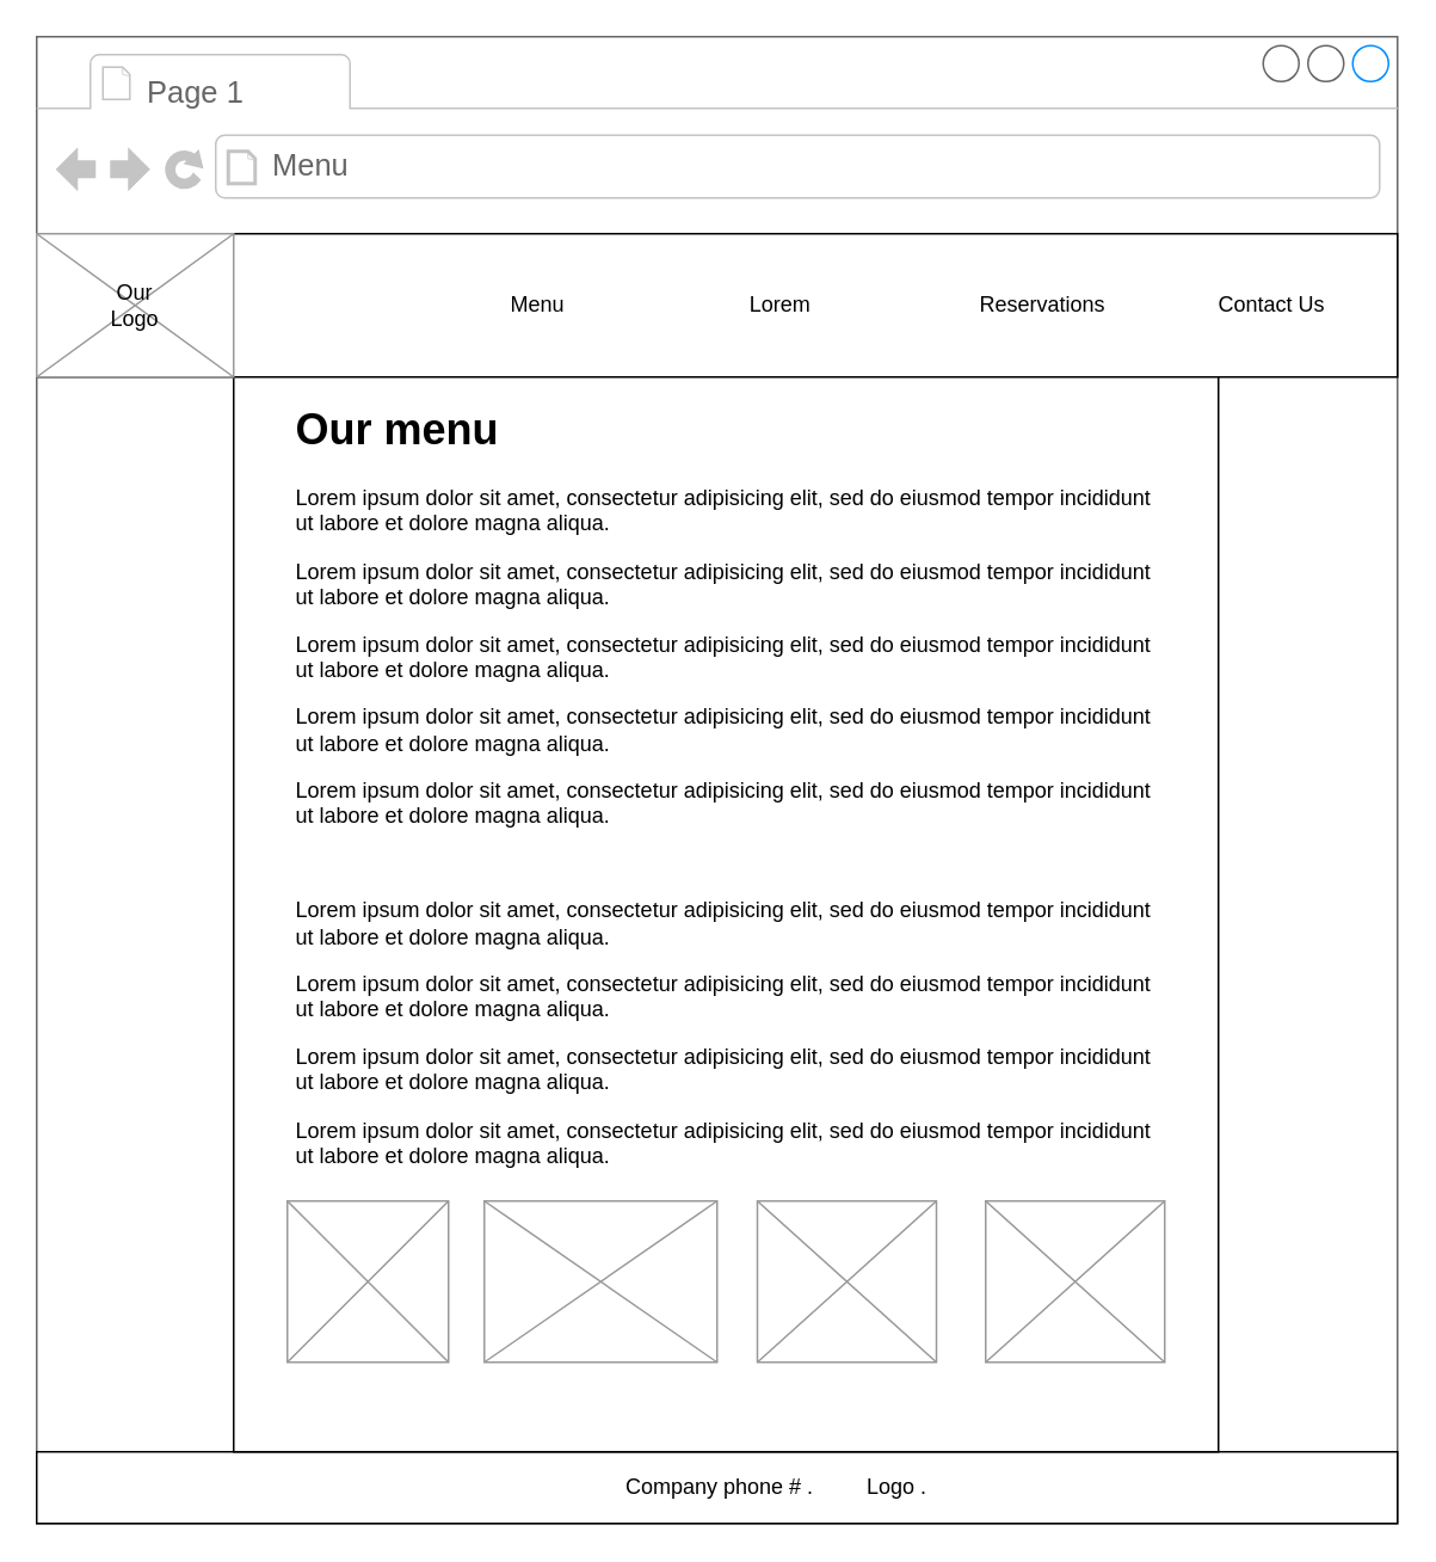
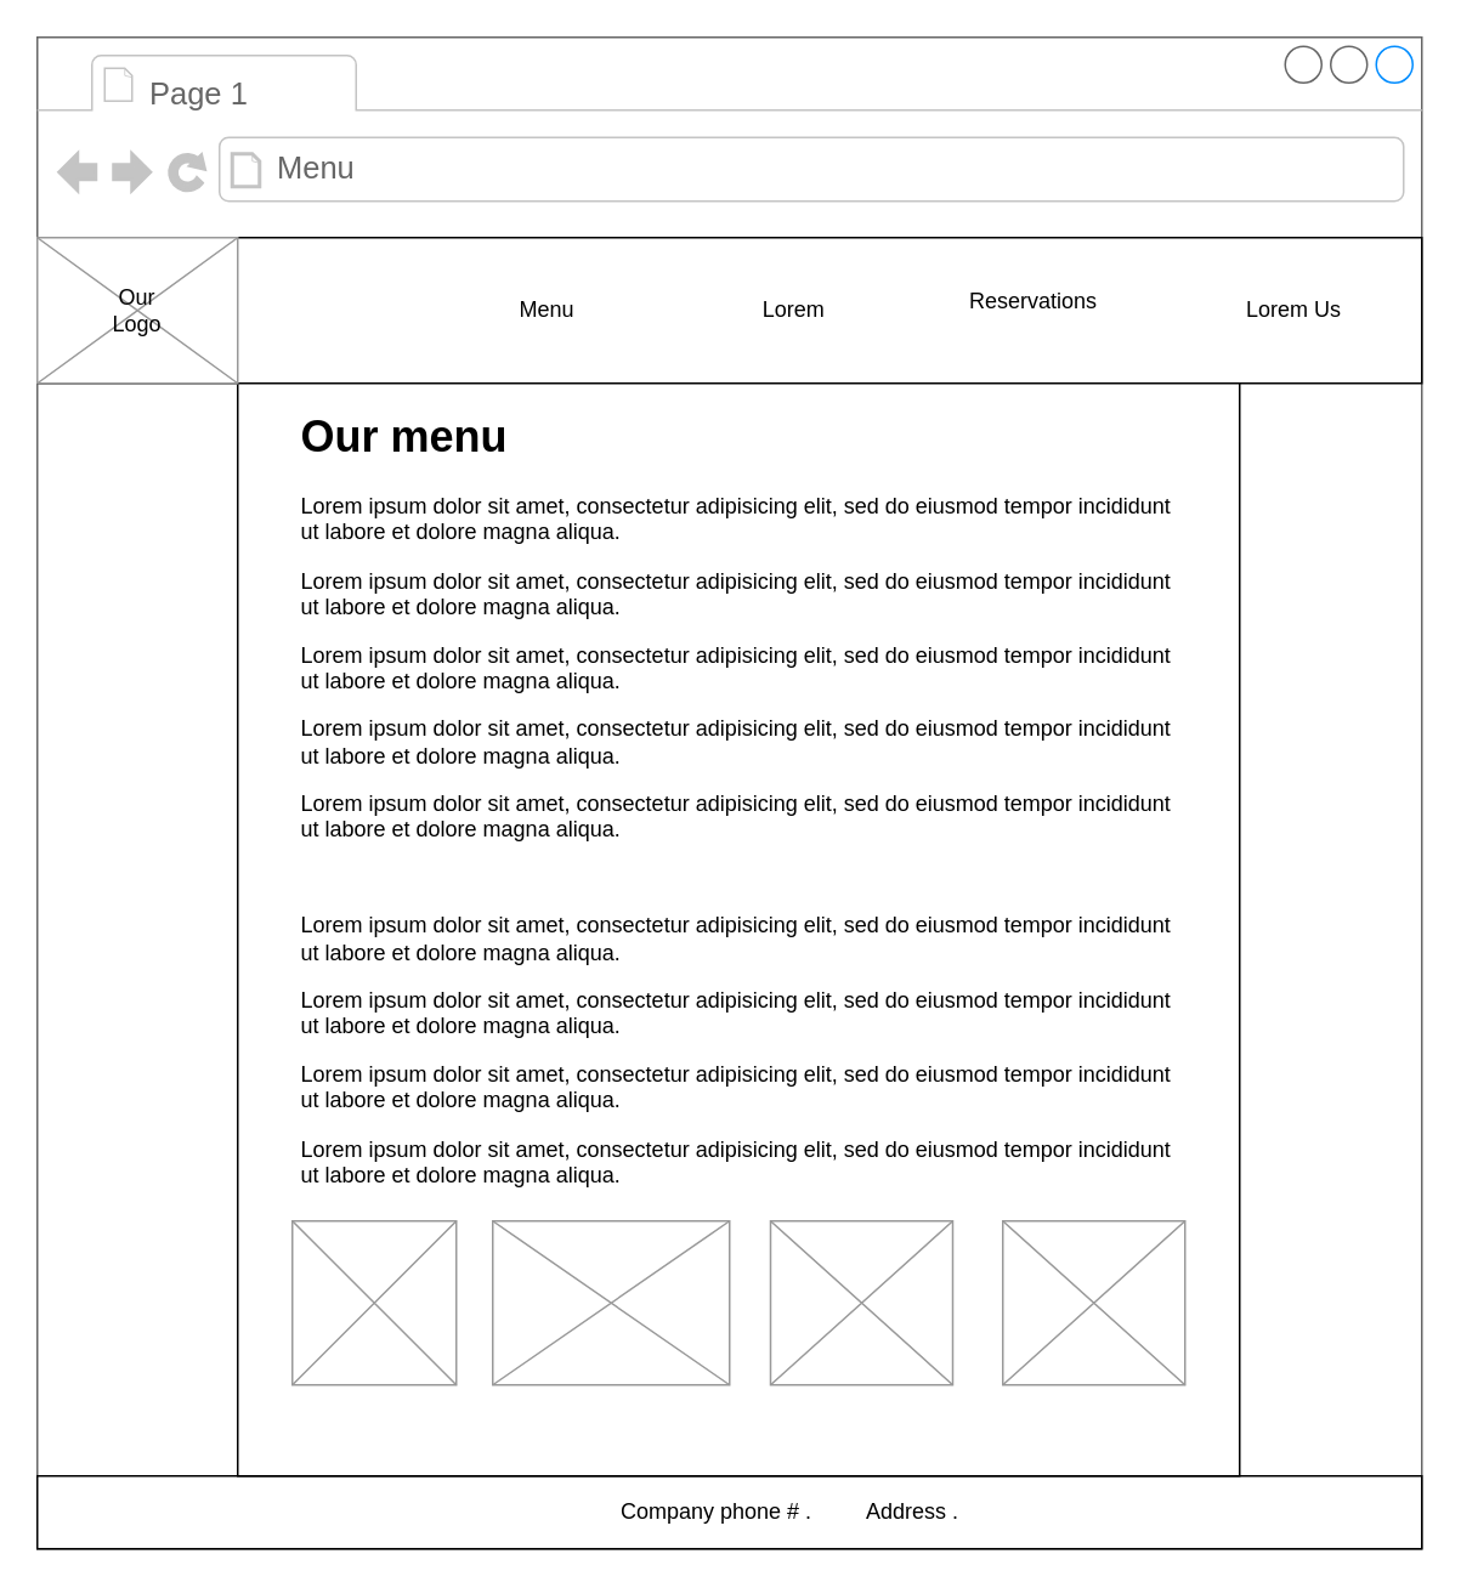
  <mxCell id="0" />
  <mxCell id="1" parent="0" />
  <mxCell id="2" value="&lt;br&gt;&lt;br&gt;" style="strokeWidth=1;shadow=0;dashed=0;align=center;html=1;shape=mxgraph.mockup.containers.browserWindow;rSize=0;fillColor=#ffffff;strokeColor=#666666;strokeColor2=#008cff;strokeColor3=#c4c4c4;mainText=,;recursiveResize=0;" parent="1" vertex="1"><mxGeometry y="20" width="760" height="830" as="geometry" x="20" /></mxCell>
  <mxCell id="3" value="Page 1" style="strokeWidth=1;shadow=0;dashed=0;align=center;html=1;shape=mxgraph.mockup.containers.anchor;fontSize=17;fontColor=#666666;align=left;" parent="2" vertex="1"><mxGeometry x="60" y="12" width="110" height="40" as="geometry" /></mxCell>
  <mxCell id="4" value="Menu" style="strokeWidth=1;shadow=0;dashed=0;align=center;html=1;shape=mxgraph.mockup.containers.anchor;rSize=0;fontSize=17;fontColor=#666666;align=left;" parent="2" vertex="1"><mxGeometry x="130" y="60" width="250" height="26" as="geometry" /></mxCell>
  <mxCell id="5" value="" style="rounded=0;whiteSpace=wrap;html=1;" parent="2" vertex="1"><mxGeometry y="110" width="760" height="80" as="geometry" /></mxCell>
  <mxCell id="6" value="" style="rounded=0;whiteSpace=wrap;html=1;" parent="2" vertex="1"><mxGeometry y="790" width="760" height="40" as="geometry" /></mxCell>
  <mxCell id="7" value="Menu" style="text;html=1;strokeColor=none;fillColor=none;align=center;verticalAlign=middle;whiteSpace=wrap;rounded=0;" parent="2" vertex="1"><mxGeometry x="220" y="140" width="120" height="20" as="geometry" /></mxCell>
  <mxCell id="8" value="Lorem" style="text;html=1;strokeColor=none;fillColor=none;align=center;verticalAlign=middle;whiteSpace=wrap;rounded=0;" parent="2" vertex="1"><mxGeometry x="377.5" y="140" width="75" height="20" as="geometry" /></mxCell>
- <mxCell id="9" value="Reservations" style="text;html=1;strokeColor=none;fillColor=none;align=center;verticalAlign=middle;whiteSpace=wrap;rounded=0;" parent="2" vertex="1"><mxGeometry x="511.5" y="140" width="100" height="20" as="geometry" /></mxCell>
- <mxCell id="10" value="Contact Us" style="text;html=1;strokeColor=none;fillColor=none;align=center;verticalAlign=middle;whiteSpace=wrap;rounded=0;" parent="2" vertex="1"><mxGeometry x="650" y="140" width="80" height="20" as="geometry" /></mxCell>
- <mxCell id="11" value="Company phone # .&amp;nbsp; &amp;nbsp; &amp;nbsp; &amp;nbsp; &amp;nbsp;Logo .&amp;nbsp;" style="text;html=1;strokeColor=none;fillColor=none;align=center;verticalAlign=middle;whiteSpace=wrap;rounded=0;" parent="2" vertex="1"><mxGeometry x="260" y="800" width="310" height="20" as="geometry" /></mxCell>
+ <mxCell id="9" value="Reservations" style="text;html=1;strokeColor=none;fillColor=none;align=center;verticalAlign=middle;whiteSpace=wrap;rounded=0;" parent="2" vertex="1"><mxGeometry x="496.5" y="135" width="100" height="20" as="geometry" /></mxCell>
+ <mxCell id="10" value="Lorem Us" style="text;html=1;strokeColor=none;fillColor=none;align=center;verticalAlign=middle;whiteSpace=wrap;rounded=0;" parent="2" vertex="1"><mxGeometry x="650" y="140" width="80" height="20" as="geometry" /></mxCell>
+ <mxCell id="11" value="Company phone # .&amp;nbsp; &amp;nbsp; &amp;nbsp; &amp;nbsp; &amp;nbsp;Address .&amp;nbsp;" style="text;html=1;strokeColor=none;fillColor=none;align=center;verticalAlign=middle;whiteSpace=wrap;rounded=0;" parent="2" vertex="1"><mxGeometry x="260" y="800" width="310" height="20" as="geometry" /></mxCell>
  <mxCell id="12" value="" style="rounded=0;whiteSpace=wrap;html=1;" parent="2" vertex="1"><mxGeometry x="110" y="190" width="550" height="600" as="geometry" /></mxCell>
  <mxCell id="13" value="&lt;h1&gt;Our menu&lt;/h1&gt;&lt;p&gt;Lorem ipsum dolor sit amet, consectetur adipisicing elit, sed do eiusmod tempor incididunt ut labore et dolore magna aliqua.&lt;/p&gt;&lt;p&gt;Lorem ipsum dolor sit amet, consectetur adipisicing elit, sed do eiusmod tempor incididunt ut labore et dolore magna aliqua.&lt;/p&gt;&lt;p&gt;Lorem ipsum dolor sit amet, consectetur adipisicing elit, sed do eiusmod tempor incididunt ut labore et dolore magna aliqua.&lt;br&gt;&lt;/p&gt;&lt;p&gt;Lorem ipsum dolor sit amet, consectetur adipisicing elit, sed do eiusmod tempor incididunt ut labore et dolore magna aliqua.&lt;br&gt;&lt;/p&gt;&lt;p&gt;Lorem ipsum dolor sit amet, consectetur adipisicing elit, sed do eiusmod tempor incididunt ut labore et dolore magna aliqua.&lt;br&gt;&lt;/p&gt;&lt;p&gt;&lt;br&gt;&lt;/p&gt;&lt;p&gt;Lorem ipsum dolor sit amet, consectetur adipisicing elit, sed do eiusmod tempor incididunt ut labore et dolore magna aliqua.&lt;br&gt;&lt;/p&gt;&lt;p&gt;Lorem ipsum dolor sit amet, consectetur adipisicing elit, sed do eiusmod tempor incididunt ut labore et dolore magna aliqua.&lt;br&gt;&lt;/p&gt;&lt;p&gt;Lorem ipsum dolor sit amet, consectetur adipisicing elit, sed do eiusmod tempor incididunt ut labore et dolore magna aliqua.&lt;/p&gt;&lt;p&gt;Lorem ipsum dolor sit amet, consectetur adipisicing elit, sed do eiusmod tempor incididunt ut labore et dolore magna aliqua.&lt;/p&gt;" style="text;html=1;strokeColor=none;fillColor=none;spacing=5;spacingTop=-20;whiteSpace=wrap;overflow=hidden;rounded=0;" parent="2" vertex="1"><mxGeometry x="140" y="200" width="490" height="590" as="geometry" /></mxCell>
  <mxCell id="14" value="" style="verticalLabelPosition=bottom;shadow=0;dashed=0;align=center;html=1;verticalAlign=top;strokeWidth=1;shape=mxgraph.mockup.graphics.simpleIcon;strokeColor=#999999;fillColor=#ffffff;" vertex="1" parent="2"><mxGeometry x="140" y="650" width="90" height="90" as="geometry" /></mxCell>
  <mxCell id="15" value="" style="verticalLabelPosition=bottom;shadow=0;dashed=0;align=center;html=1;verticalAlign=top;strokeWidth=1;shape=mxgraph.mockup.graphics.simpleIcon;strokeColor=#999999;fillColor=#ffffff;" vertex="1" parent="2"><mxGeometry x="250" y="650" width="130" height="90" as="geometry" /></mxCell>
  <mxCell id="16" value="" style="verticalLabelPosition=bottom;shadow=0;dashed=0;align=center;html=1;verticalAlign=top;strokeWidth=1;shape=mxgraph.mockup.graphics.simpleIcon;strokeColor=#999999;fillColor=#ffffff;" vertex="1" parent="2"><mxGeometry x="402.5" y="650" width="100" height="90" as="geometry" /></mxCell>
  <mxCell id="17" value="" style="verticalLabelPosition=bottom;shadow=0;dashed=0;align=center;html=1;verticalAlign=top;strokeWidth=1;shape=mxgraph.mockup.graphics.simpleIcon;strokeColor=#999999;fillColor=#ffffff;" vertex="1" parent="2"><mxGeometry x="530" y="650" width="100" height="90" as="geometry" /></mxCell>
  <mxCell id="18" value="" style="verticalLabelPosition=bottom;shadow=0;dashed=0;align=center;html=1;verticalAlign=top;strokeWidth=1;shape=mxgraph.mockup.graphics.simpleIcon;strokeColor=#999999;fillColor=#ffffff;" parent="1" vertex="1"><mxGeometry y="130" width="110" height="80" as="geometry" x="20" /></mxCell>
  <mxCell id="19" value="Our Logo" style="text;html=1;strokeColor=none;fillColor=none;align=center;verticalAlign=middle;whiteSpace=wrap;rounded=0;" parent="1" vertex="1"><mxGeometry x="55" y="160" width="40" height="20" as="geometry" /></mxCell>
